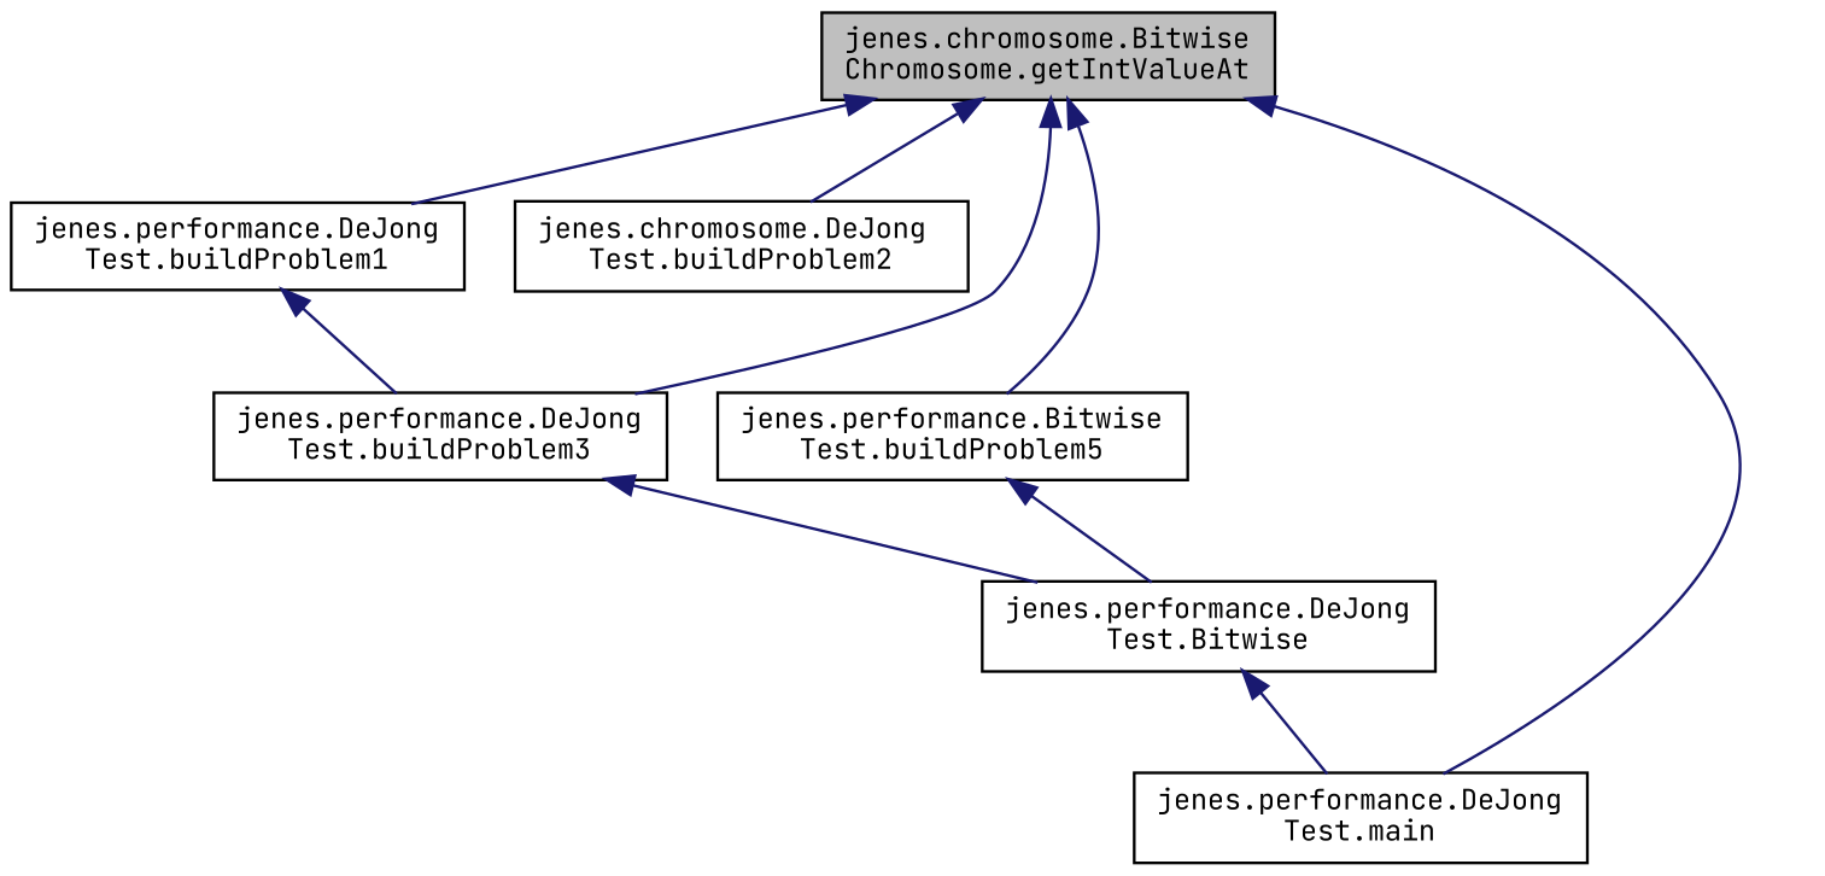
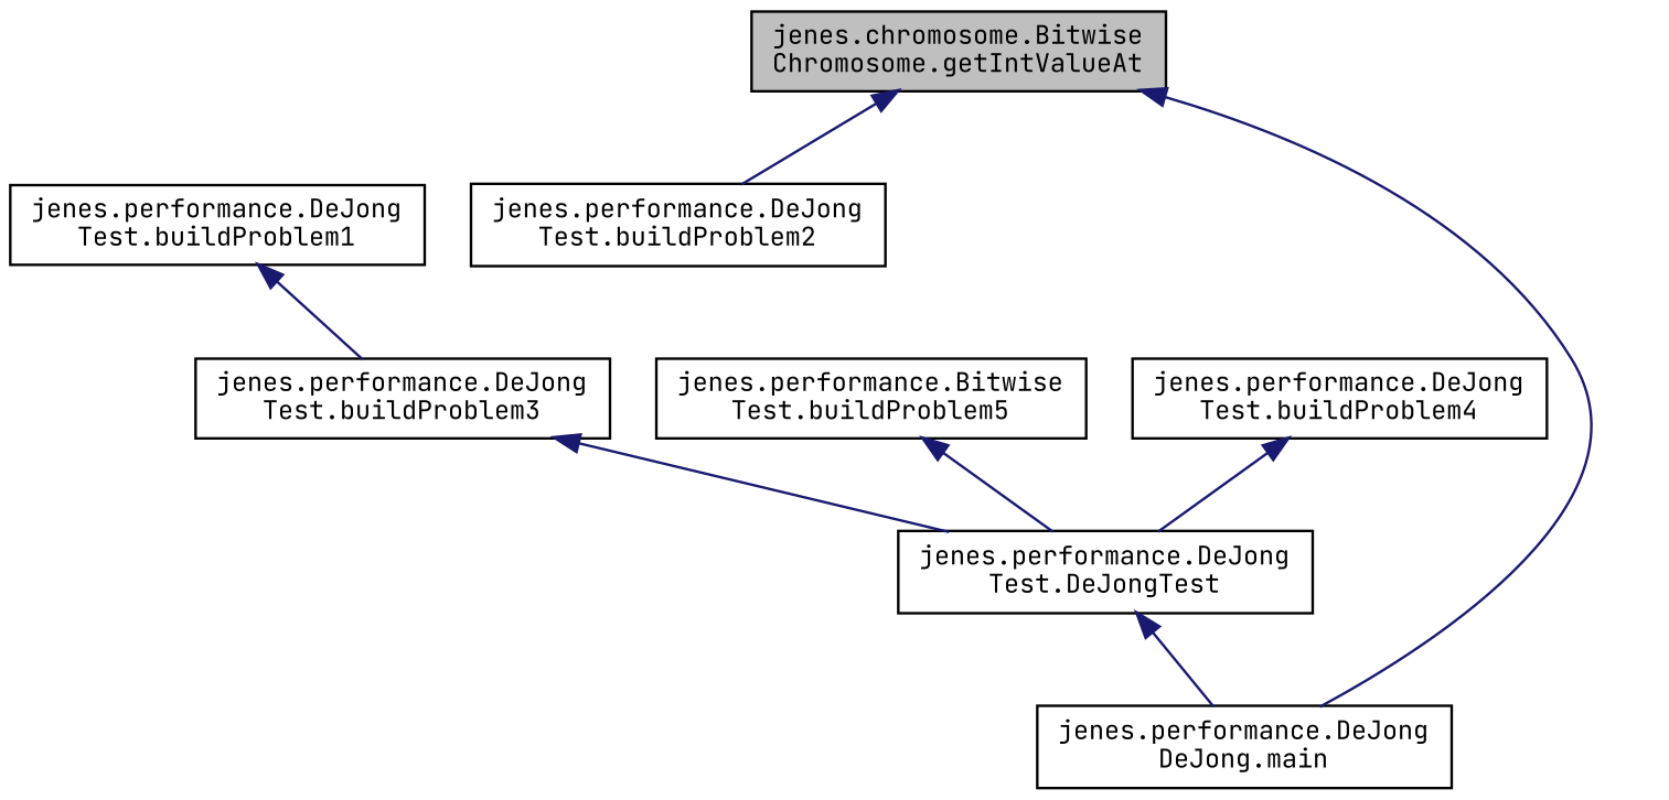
  digraph {
    fontname="JetBrains Mono"
    rankdir=TB
    node [color=black fillcolor=white fontname="JetBrains Mono" fontsize=10 shape=record style=filled]
    edge [color=midnightblue dir=back fontname="JetBrains Mono" fontsize=10 labelfontname=Helvetica labelfontsize=10 style=solid]
    n1 [fillcolor=grey75 fontcolor=black height=0.2 label="jenes.chromosome.Bitwise\lChromosome.getIntValueAt" width=0.4]
    n2 [height=0.2 label="jenes.performance.DeJong\lTest.buildProblem1" width=0.4]
-   n3 [height=0.2 label="jenes.chromosome.DeJong\lTest.buildProblem2" width=0.4]
+   n3 [height=0.2 label="jenes.performance.DeJong\lTest.buildProblem2" width=0.4]
    n4 [height=0.2 label="jenes.performance.DeJong\lTest.buildProblem3" width=0.4]
    n5 [height=0.2 label="jenes.performance.Bitwise\lTest.buildProblem5" width=0.4]
-   n6 [height=0.2 label="jenes.performance.DeJong\lTest.main" width=0.4]
-   n7 [height=0.2 label="jenes.performance.DeJong\lTest.Bitwise" width=0.4]
-   n1 -> n2
+   n6 [height=0.2 label="jenes.performance.DeJong\lDeJong.main" width=0.4]
+   n7 [height=0.2 label="jenes.performance.DeJong\lTest.DeJongTest" width=0.4]
+   n8 [height=0.2 label="jenes.performance.DeJong\lTest.buildProblem4" width=0.4]
    n1 -> n3
-   n1 -> n4
-   n1 -> n5
    n1 -> n6
    n2 -> n4
    n4 -> n7
    n5 -> n7
    n7 -> n6
+   n8 -> n7
  }
